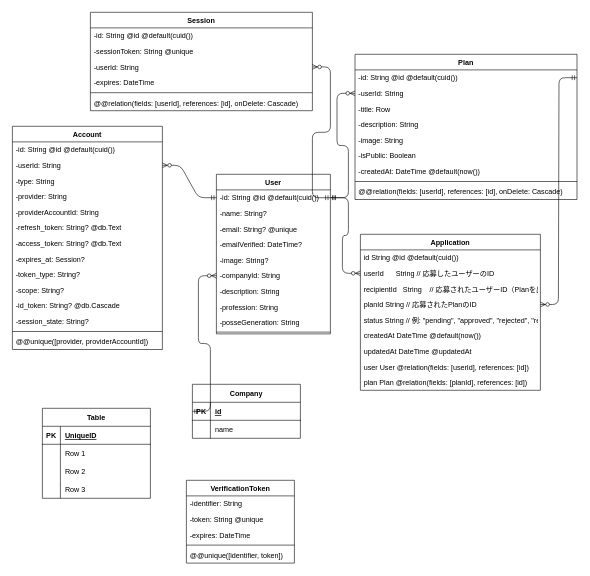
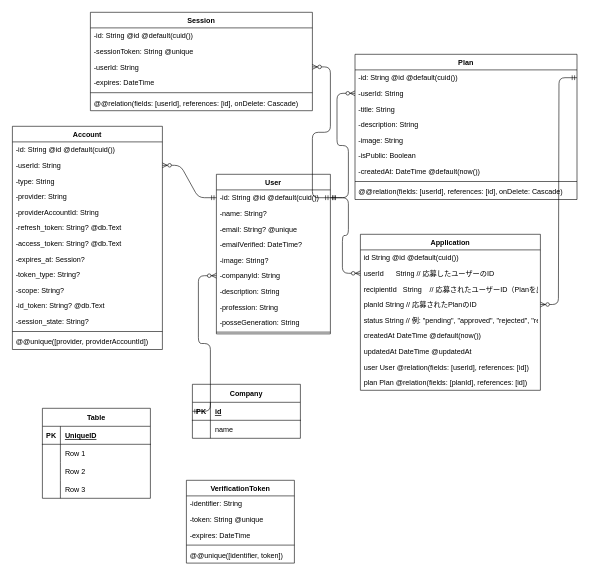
  <mxCell id="0" />
  <mxCell id="1" parent="0" />
  <mxCell id="2" value="Account" style="swimlane;fontStyle=1;childLayout=stackLayout;horizontal=1;startSize=26;horizontalStack=0;resizeParent=1;resizeParentMax=0;resizeLast=0;collapsible=1;marginBottom=0;" parent="1" vertex="1"><mxGeometry x="20" y="210" width="250" height="372" as="geometry" /></mxCell>
  <mxCell id="3" value="-id: String @id @default(cuid())" style="text;strokeColor=none;fillColor=none;align=left;verticalAlign=top;spacingLeft=4;spacingRight=4;overflow=hidden;rotatable=0;points=[[0,0.5],[1,0.5]];portConstraint=eastwest;" parent="2" vertex="1"><mxGeometry y="26" width="250" height="26" as="geometry" /></mxCell>
  <mxCell id="4" value="-userId: String" style="text;strokeColor=none;fillColor=none;align=left;verticalAlign=top;spacingLeft=4;spacingRight=4;overflow=hidden;rotatable=0;points=[[0,0.5],[1,0.5]];portConstraint=eastwest;" parent="2" vertex="1"><mxGeometry y="52" width="250" height="26" as="geometry" /></mxCell>
  <mxCell id="5" value="-type: String" style="text;strokeColor=none;fillColor=none;align=left;verticalAlign=top;spacingLeft=4;spacingRight=4;overflow=hidden;rotatable=0;points=[[0,0.5],[1,0.5]];portConstraint=eastwest;" parent="2" vertex="1"><mxGeometry y="78" width="250" height="26" as="geometry" /></mxCell>
  <mxCell id="6" value="-provider: String" style="text;strokeColor=none;fillColor=none;align=left;verticalAlign=top;spacingLeft=4;spacingRight=4;overflow=hidden;rotatable=0;points=[[0,0.5],[1,0.5]];portConstraint=eastwest;" parent="2" vertex="1"><mxGeometry y="104" width="250" height="26" as="geometry" /></mxCell>
  <mxCell id="7" value="-providerAccountId: String" style="text;strokeColor=none;fillColor=none;align=left;verticalAlign=top;spacingLeft=4;spacingRight=4;overflow=hidden;rotatable=0;points=[[0,0.5],[1,0.5]];portConstraint=eastwest;" parent="2" vertex="1"><mxGeometry y="130" width="250" height="26" as="geometry" /></mxCell>
  <mxCell id="8" value="-refresh_token: String? @db.Text" style="text;strokeColor=none;fillColor=none;align=left;verticalAlign=top;spacingLeft=4;spacingRight=4;overflow=hidden;rotatable=0;points=[[0,0.5],[1,0.5]];portConstraint=eastwest;" parent="2" vertex="1"><mxGeometry y="156" width="250" height="26" as="geometry" /></mxCell>
  <mxCell id="9" value="-access_token: String? @db.Text" style="text;strokeColor=none;fillColor=none;align=left;verticalAlign=top;spacingLeft=4;spacingRight=4;overflow=hidden;rotatable=0;points=[[0,0.5],[1,0.5]];portConstraint=eastwest;" parent="2" vertex="1"><mxGeometry y="182" width="250" height="26" as="geometry" /></mxCell>
  <mxCell id="10" value="-expires_at: Session?" style="text;strokeColor=none;fillColor=none;align=left;verticalAlign=top;spacingLeft=4;spacingRight=4;overflow=hidden;rotatable=0;points=[[0,0.5],[1,0.5]];portConstraint=eastwest;" parent="2" vertex="1"><mxGeometry y="208" width="250" height="26" as="geometry" /></mxCell>
  <mxCell id="11" value="-token_type: String?" style="text;strokeColor=none;fillColor=none;align=left;verticalAlign=top;spacingLeft=4;spacingRight=4;overflow=hidden;rotatable=0;points=[[0,0.5],[1,0.5]];portConstraint=eastwest;" parent="2" vertex="1"><mxGeometry y="234" width="250" height="26" as="geometry" /></mxCell>
  <mxCell id="12" value="-scope: String?" style="text;strokeColor=none;fillColor=none;align=left;verticalAlign=top;spacingLeft=4;spacingRight=4;overflow=hidden;rotatable=0;points=[[0,0.5],[1,0.5]];portConstraint=eastwest;" parent="2" vertex="1"><mxGeometry y="260" width="250" height="26" as="geometry" /></mxCell>
- <mxCell id="13" value="-id_token: String? @db.Cascade" style="text;strokeColor=none;fillColor=none;align=left;verticalAlign=top;spacingLeft=4;spacingRight=4;overflow=hidden;rotatable=0;points=[[0,0.5],[1,0.5]];portConstraint=eastwest;" parent="2" vertex="1"><mxGeometry y="286" width="250" height="26" as="geometry" /></mxCell>
+ <mxCell id="13" value="-id_token: String? @db.Text" style="text;strokeColor=none;fillColor=none;align=left;verticalAlign=top;spacingLeft=4;spacingRight=4;overflow=hidden;rotatable=0;points=[[0,0.5],[1,0.5]];portConstraint=eastwest;" parent="2" vertex="1"><mxGeometry y="286" width="250" height="26" as="geometry" /></mxCell>
  <mxCell id="14" value="-session_state: String?" style="text;strokeColor=none;fillColor=none;align=left;verticalAlign=top;spacingLeft=4;spacingRight=4;overflow=hidden;rotatable=0;points=[[0,0.5],[1,0.5]];portConstraint=eastwest;" parent="2" vertex="1"><mxGeometry y="312" width="250" height="26" as="geometry" /></mxCell>
  <mxCell id="15" value="" style="line;strokeWidth=1;fillColor=none;align=left;verticalAlign=middle;spacingTop=-1;spacingLeft=3;spacingRight=3;rotatable=0;labelPosition=right;points=[];portConstraint=eastwest;" parent="2" vertex="1"><mxGeometry y="338" width="250" height="8" as="geometry" /></mxCell>
  <mxCell id="16" value="@@unique([provider, providerAccountId])" style="text;strokeColor=none;fillColor=none;align=left;verticalAlign=top;spacingLeft=4;spacingRight=4;overflow=hidden;rotatable=0;points=[[0,0.5],[1,0.5]];portConstraint=eastwest;" parent="2" vertex="1"><mxGeometry y="346" width="250" height="26" as="geometry" /></mxCell>
  <mxCell id="17" value="Session" style="swimlane;fontStyle=1;childLayout=stackLayout;horizontal=1;startSize=26;horizontalStack=0;resizeParent=1;resizeParentMax=0;resizeLast=0;collapsible=1;marginBottom=0;" parent="1" vertex="1"><mxGeometry x="150" y="20" width="370" height="164" as="geometry" /></mxCell>
  <mxCell id="18" value="-id: String @id @default(cuid())" style="text;strokeColor=none;fillColor=none;align=left;verticalAlign=top;spacingLeft=4;spacingRight=4;overflow=hidden;rotatable=0;points=[[0,0.5],[1,0.5]];portConstraint=eastwest;" parent="17" vertex="1"><mxGeometry y="26" width="370" height="26" as="geometry" /></mxCell>
  <mxCell id="19" value="-sessionToken: String @unique" style="text;strokeColor=none;fillColor=none;align=left;verticalAlign=top;spacingLeft=4;spacingRight=4;overflow=hidden;rotatable=0;points=[[0,0.5],[1,0.5]];portConstraint=eastwest;" parent="17" vertex="1"><mxGeometry y="52" width="370" height="26" as="geometry" /></mxCell>
  <mxCell id="20" value="-userId: String" style="text;strokeColor=none;fillColor=none;align=left;verticalAlign=top;spacingLeft=4;spacingRight=4;overflow=hidden;rotatable=0;points=[[0,0.5],[1,0.5]];portConstraint=eastwest;" parent="17" vertex="1"><mxGeometry y="78" width="370" height="26" as="geometry" /></mxCell>
  <mxCell id="21" value="-expires: DateTime" style="text;strokeColor=none;fillColor=none;align=left;verticalAlign=top;spacingLeft=4;spacingRight=4;overflow=hidden;rotatable=0;points=[[0,0.5],[1,0.5]];portConstraint=eastwest;" parent="17" vertex="1"><mxGeometry y="104" width="370" height="26" as="geometry" /></mxCell>
  <mxCell id="22" value="" style="line;strokeWidth=1;fillColor=none;align=left;verticalAlign=middle;spacingTop=-1;spacingLeft=3;spacingRight=3;rotatable=0;labelPosition=right;points=[];portConstraint=eastwest;" parent="17" vertex="1"><mxGeometry y="130" width="370" height="8" as="geometry" /></mxCell>
  <mxCell id="23" value="@@relation(fields: [userId], references: [id], onDelete: Cascade)" style="text;strokeColor=none;fillColor=none;align=left;verticalAlign=top;spacingLeft=4;spacingRight=4;overflow=hidden;rotatable=0;points=[[0,0.5],[1,0.5]];portConstraint=eastwest;" parent="17" vertex="1"><mxGeometry y="138" width="370" height="26" as="geometry" /></mxCell>
  <mxCell id="24" value="User" style="swimlane;fontStyle=1;childLayout=stackLayout;horizontal=1;startSize=26;horizontalStack=0;resizeParent=1;resizeParentMax=0;resizeLast=0;collapsible=1;marginBottom=0;" parent="1" vertex="1"><mxGeometry x="360" y="290" width="190" height="266" as="geometry" /></mxCell>
  <mxCell id="25" value="-id: String @id @default(cuid())" style="text;strokeColor=none;fillColor=none;align=left;verticalAlign=top;spacingLeft=4;spacingRight=4;overflow=hidden;rotatable=0;points=[[0,0.5],[1,0.5]];portConstraint=eastwest;" parent="24" vertex="1"><mxGeometry y="26" width="190" height="26" as="geometry" /></mxCell>
  <mxCell id="26" value="-name: String?" style="text;strokeColor=none;fillColor=none;align=left;verticalAlign=top;spacingLeft=4;spacingRight=4;overflow=hidden;rotatable=0;points=[[0,0.5],[1,0.5]];portConstraint=eastwest;" parent="24" vertex="1"><mxGeometry y="52" width="190" height="26" as="geometry" /></mxCell>
  <mxCell id="27" value="-email: String? @unique" style="text;strokeColor=none;fillColor=none;align=left;verticalAlign=top;spacingLeft=4;spacingRight=4;overflow=hidden;rotatable=0;points=[[0,0.5],[1,0.5]];portConstraint=eastwest;" parent="24" vertex="1"><mxGeometry y="78" width="190" height="26" as="geometry" /></mxCell>
  <mxCell id="28" value="-emailVerified: DateTime?" style="text;strokeColor=none;fillColor=none;align=left;verticalAlign=top;spacingLeft=4;spacingRight=4;overflow=hidden;rotatable=0;points=[[0,0.5],[1,0.5]];portConstraint=eastwest;" parent="24" vertex="1"><mxGeometry y="104" width="190" height="26" as="geometry" /></mxCell>
  <mxCell id="29" value="-image: String?" style="text;strokeColor=none;fillColor=none;align=left;verticalAlign=top;spacingLeft=4;spacingRight=4;overflow=hidden;rotatable=0;points=[[0,0.5],[1,0.5]];portConstraint=eastwest;" parent="24" vertex="1"><mxGeometry y="130" width="190" height="26" as="geometry" /></mxCell>
  <mxCell id="30" value="-companyId: String" style="text;strokeColor=none;fillColor=none;align=left;verticalAlign=top;spacingLeft=4;spacingRight=4;overflow=hidden;rotatable=0;points=[[0,0.5],[1,0.5]];portConstraint=eastwest;" parent="24" vertex="1"><mxGeometry y="156" width="190" height="26" as="geometry" /></mxCell>
  <mxCell id="31" value="-description: String" style="text;strokeColor=none;fillColor=none;align=left;verticalAlign=top;spacingLeft=4;spacingRight=4;overflow=hidden;rotatable=0;points=[[0,0.5],[1,0.5]];portConstraint=eastwest;" parent="24" vertex="1"><mxGeometry y="182" width="190" height="26" as="geometry" /></mxCell>
  <mxCell id="32" value="-profession: String" style="text;strokeColor=none;fillColor=none;align=left;verticalAlign=top;spacingLeft=4;spacingRight=4;overflow=hidden;rotatable=0;points=[[0,0.5],[1,0.5]];portConstraint=eastwest;" parent="24" vertex="1"><mxGeometry y="208" width="190" height="26" as="geometry" /></mxCell>
  <mxCell id="33" value="-posseGeneration: String" style="text;strokeColor=none;fillColor=none;align=left;verticalAlign=top;spacingLeft=4;spacingRight=4;overflow=hidden;rotatable=0;points=[[0,0.5],[1,0.5]];portConstraint=eastwest;" parent="24" vertex="1"><mxGeometry y="234" width="190" height="26" as="geometry" /></mxCell>
  <mxCell id="34" value="" style="line;strokeWidth=1;fillColor=none;align=left;verticalAlign=middle;spacingTop=-1;spacingLeft=3;spacingRight=3;rotatable=0;labelPosition=right;points=[];portConstraint=eastwest;" parent="24" vertex="1"><mxGeometry y="260" width="190" height="6" as="geometry" /></mxCell>
  <mxCell id="35" value="Plan" style="swimlane;fontStyle=1;childLayout=stackLayout;horizontal=1;startSize=26;horizontalStack=0;resizeParent=1;resizeParentMax=0;resizeLast=0;collapsible=1;marginBottom=0;" parent="1" vertex="1"><mxGeometry x="591" y="90" width="370" height="242" as="geometry" /></mxCell>
  <mxCell id="36" value="-id: String @id @default(cuid())" style="text;strokeColor=none;fillColor=none;align=left;verticalAlign=top;spacingLeft=4;spacingRight=4;overflow=hidden;rotatable=0;points=[[0,0.5],[1,0.5]];portConstraint=eastwest;" parent="35" vertex="1"><mxGeometry y="26" width="370" height="26" as="geometry" /></mxCell>
  <mxCell id="37" value="-userId: String" style="text;strokeColor=none;fillColor=none;align=left;verticalAlign=top;spacingLeft=4;spacingRight=4;overflow=hidden;rotatable=0;points=[[0,0.5],[1,0.5]];portConstraint=eastwest;" parent="35" vertex="1"><mxGeometry y="52" width="370" height="26" as="geometry" /></mxCell>
- <mxCell id="38" value="-title: Row" style="text;strokeColor=none;fillColor=none;align=left;verticalAlign=top;spacingLeft=4;spacingRight=4;overflow=hidden;rotatable=0;points=[[0,0.5],[1,0.5]];portConstraint=eastwest;" parent="35" vertex="1"><mxGeometry y="78" width="370" height="26" as="geometry" /></mxCell>
+ <mxCell id="38" value="-title: String" style="text;strokeColor=none;fillColor=none;align=left;verticalAlign=top;spacingLeft=4;spacingRight=4;overflow=hidden;rotatable=0;points=[[0,0.5],[1,0.5]];portConstraint=eastwest;" parent="35" vertex="1"><mxGeometry y="78" width="370" height="26" as="geometry" /></mxCell>
  <mxCell id="39" value="-description: String" style="text;strokeColor=none;fillColor=none;align=left;verticalAlign=top;spacingLeft=4;spacingRight=4;overflow=hidden;rotatable=0;points=[[0,0.5],[1,0.5]];portConstraint=eastwest;" parent="35" vertex="1"><mxGeometry y="104" width="370" height="26" as="geometry" /></mxCell>
  <mxCell id="40" value="-image: String" style="text;strokeColor=none;fillColor=none;align=left;verticalAlign=top;spacingLeft=4;spacingRight=4;overflow=hidden;rotatable=0;points=[[0,0.5],[1,0.5]];portConstraint=eastwest;" parent="35" vertex="1"><mxGeometry y="130" width="370" height="26" as="geometry" /></mxCell>
  <mxCell id="41" value="-isPublic: Boolean" style="text;strokeColor=none;fillColor=none;align=left;verticalAlign=top;spacingLeft=4;spacingRight=4;overflow=hidden;rotatable=0;points=[[0,0.5],[1,0.5]];portConstraint=eastwest;" parent="35" vertex="1"><mxGeometry y="156" width="370" height="26" as="geometry" /></mxCell>
  <mxCell id="42" value="-createdAt: DateTime @default(now())" style="text;strokeColor=none;fillColor=none;align=left;verticalAlign=top;spacingLeft=4;spacingRight=4;overflow=hidden;rotatable=0;points=[[0,0.5],[1,0.5]];portConstraint=eastwest;" parent="35" vertex="1"><mxGeometry y="182" width="370" height="26" as="geometry" /></mxCell>
  <mxCell id="43" value="" style="line;strokeWidth=1;fillColor=none;align=left;verticalAlign=middle;spacingTop=-1;spacingLeft=3;spacingRight=3;rotatable=0;labelPosition=right;points=[];portConstraint=eastwest;" parent="35" vertex="1"><mxGeometry y="208" width="370" height="8" as="geometry" /></mxCell>
  <mxCell id="44" value="@@relation(fields: [userId], references: [id], onDelete: Cascade)" style="text;strokeColor=none;fillColor=none;align=left;verticalAlign=top;spacingLeft=4;spacingRight=4;overflow=hidden;rotatable=0;points=[[0,0.5],[1,0.5]];portConstraint=eastwest;" parent="35" vertex="1"><mxGeometry y="216" width="370" height="26" as="geometry" /></mxCell>
  <mxCell id="45" value="VerificationToken" style="swimlane;fontStyle=1;childLayout=stackLayout;horizontal=1;startSize=26;horizontalStack=0;resizeParent=1;resizeParentMax=0;resizeLast=0;collapsible=1;marginBottom=0;" parent="1" vertex="1"><mxGeometry x="310" y="800" width="180" height="138" as="geometry" /></mxCell>
  <mxCell id="46" value="-identifier: String" style="text;strokeColor=none;fillColor=none;align=left;verticalAlign=top;spacingLeft=4;spacingRight=4;overflow=hidden;rotatable=0;points=[[0,0.5],[1,0.5]];portConstraint=eastwest;" parent="45" vertex="1"><mxGeometry y="26" width="180" height="26" as="geometry" /></mxCell>
  <mxCell id="47" value="-token: String @unique" style="text;strokeColor=none;fillColor=none;align=left;verticalAlign=top;spacingLeft=4;spacingRight=4;overflow=hidden;rotatable=0;points=[[0,0.5],[1,0.5]];portConstraint=eastwest;" parent="45" vertex="1"><mxGeometry y="52" width="180" height="26" as="geometry" /></mxCell>
  <mxCell id="48" value="-expires: DateTime" style="text;strokeColor=none;fillColor=none;align=left;verticalAlign=top;spacingLeft=4;spacingRight=4;overflow=hidden;rotatable=0;points=[[0,0.5],[1,0.5]];portConstraint=eastwest;" parent="45" vertex="1"><mxGeometry y="78" width="180" height="26" as="geometry" /></mxCell>
  <mxCell id="49" value="" style="line;strokeWidth=1;fillColor=none;align=left;verticalAlign=middle;spacingTop=-1;spacingLeft=3;spacingRight=3;rotatable=0;labelPosition=right;points=[];portConstraint=eastwest;" parent="45" vertex="1"><mxGeometry y="104" width="180" height="8" as="geometry" /></mxCell>
  <mxCell id="50" value="@@unique([identifier, token])" style="text;strokeColor=none;fillColor=none;align=left;verticalAlign=top;spacingLeft=4;spacingRight=4;overflow=hidden;rotatable=0;points=[[0,0.5],[1,0.5]];portConstraint=eastwest;" parent="45" vertex="1"><mxGeometry y="112" width="180" height="26" as="geometry" /></mxCell>
  <mxCell id="51" value="Table" style="shape=table;startSize=30;container=1;collapsible=1;childLayout=tableLayout;fixedRows=1;rowLines=0;fontStyle=1;align=center;resizeLast=1;" parent="1" vertex="1"><mxGeometry x="70" y="680" width="180" height="150" as="geometry" /></mxCell>
  <mxCell id="52" value="" style="shape=tableRow;horizontal=0;startSize=0;swimlaneHead=0;swimlaneBody=0;fillColor=none;collapsible=0;dropTarget=0;points=[[0,0.5],[1,0.5]];portConstraint=eastwest;top=0;left=0;right=0;bottom=1;" parent="51" vertex="1"><mxGeometry y="30" width="180" height="30" as="geometry" /></mxCell>
  <mxCell id="53" value="PK" style="shape=partialRectangle;connectable=0;fillColor=none;top=0;left=0;bottom=0;right=0;fontStyle=1;overflow=hidden;" parent="52" vertex="1"><mxGeometry width="30" height="30" as="geometry"><mxRectangle width="30" height="30" as="alternateBounds" /></mxGeometry></mxCell>
  <mxCell id="54" value="UniqueID" style="shape=partialRectangle;connectable=0;fillColor=none;top=0;left=0;bottom=0;right=0;align=left;spacingLeft=6;fontStyle=5;overflow=hidden;" parent="52" vertex="1"><mxGeometry x="30" width="150" height="30" as="geometry"><mxRectangle width="150" height="30" as="alternateBounds" /></mxGeometry></mxCell>
  <mxCell id="55" value="" style="shape=tableRow;horizontal=0;startSize=0;swimlaneHead=0;swimlaneBody=0;fillColor=none;collapsible=0;dropTarget=0;points=[[0,0.5],[1,0.5]];portConstraint=eastwest;top=0;left=0;right=0;bottom=0;" parent="51" vertex="1"><mxGeometry y="60" width="180" height="30" as="geometry" /></mxCell>
  <mxCell id="56" value="" style="shape=partialRectangle;connectable=0;fillColor=none;top=0;left=0;bottom=0;right=0;editable=1;overflow=hidden;" parent="55" vertex="1"><mxGeometry width="30" height="30" as="geometry"><mxRectangle width="30" height="30" as="alternateBounds" /></mxGeometry></mxCell>
  <mxCell id="57" value="Row 1" style="shape=partialRectangle;connectable=0;fillColor=none;top=0;left=0;bottom=0;right=0;align=left;spacingLeft=6;overflow=hidden;" parent="55" vertex="1"><mxGeometry x="30" width="150" height="30" as="geometry"><mxRectangle width="150" height="30" as="alternateBounds" /></mxGeometry></mxCell>
  <mxCell id="58" value="" style="shape=tableRow;horizontal=0;startSize=0;swimlaneHead=0;swimlaneBody=0;fillColor=none;collapsible=0;dropTarget=0;points=[[0,0.5],[1,0.5]];portConstraint=eastwest;top=0;left=0;right=0;bottom=0;" parent="51" vertex="1"><mxGeometry y="90" width="180" height="30" as="geometry" /></mxCell>
  <mxCell id="59" value="" style="shape=partialRectangle;connectable=0;fillColor=none;top=0;left=0;bottom=0;right=0;editable=1;overflow=hidden;" parent="58" vertex="1"><mxGeometry width="30" height="30" as="geometry"><mxRectangle width="30" height="30" as="alternateBounds" /></mxGeometry></mxCell>
  <mxCell id="60" value="Row 2" style="shape=partialRectangle;connectable=0;fillColor=none;top=0;left=0;bottom=0;right=0;align=left;spacingLeft=6;overflow=hidden;" parent="58" vertex="1"><mxGeometry x="30" width="150" height="30" as="geometry"><mxRectangle width="150" height="30" as="alternateBounds" /></mxGeometry></mxCell>
  <mxCell id="61" value="" style="shape=tableRow;horizontal=0;startSize=0;swimlaneHead=0;swimlaneBody=0;fillColor=none;collapsible=0;dropTarget=0;points=[[0,0.5],[1,0.5]];portConstraint=eastwest;top=0;left=0;right=0;bottom=0;" parent="51" vertex="1"><mxGeometry y="120" width="180" height="30" as="geometry" /></mxCell>
  <mxCell id="62" value="" style="shape=partialRectangle;connectable=0;fillColor=none;top=0;left=0;bottom=0;right=0;editable=1;overflow=hidden;" parent="61" vertex="1"><mxGeometry width="30" height="30" as="geometry"><mxRectangle width="30" height="30" as="alternateBounds" /></mxGeometry></mxCell>
  <mxCell id="63" value="Row 3" style="shape=partialRectangle;connectable=0;fillColor=none;top=0;left=0;bottom=0;right=0;align=left;spacingLeft=6;overflow=hidden;" parent="61" vertex="1"><mxGeometry x="30" width="150" height="30" as="geometry"><mxRectangle width="150" height="30" as="alternateBounds" /></mxGeometry></mxCell>
  <mxCell id="64" value="" style="edgeStyle=entityRelationEdgeStyle;fontSize=12;html=1;endArrow=ERzeroToMany;startArrow=ERmandOne;entryX=1;entryY=0.5;entryDx=0;entryDy=0;exitX=0;exitY=0.5;exitDx=0;exitDy=0;" parent="1" source="25" target="4" edge="1"><mxGeometry width="100" height="100" relative="1" as="geometry"><mxPoint x="300" y="380" as="sourcePoint" /><mxPoint x="350" y="370" as="targetPoint" /></mxGeometry></mxCell>
  <mxCell id="65" value="" style="edgeStyle=entityRelationEdgeStyle;fontSize=12;html=1;endArrow=ERzeroToMany;startArrow=ERmandOne;entryX=1;entryY=0.5;entryDx=0;entryDy=0;exitX=1;exitY=0.5;exitDx=0;exitDy=0;" parent="1" source="25" target="20" edge="1"><mxGeometry width="100" height="100" relative="1" as="geometry"><mxPoint x="370" y="339" as="sourcePoint" /><mxPoint x="280" y="285" as="targetPoint" /></mxGeometry></mxCell>
  <mxCell id="66" value="" style="edgeStyle=entityRelationEdgeStyle;fontSize=12;html=1;endArrow=ERzeroToMany;startArrow=ERmandOne;entryX=0;entryY=0.5;entryDx=0;entryDy=0;exitX=1;exitY=0.5;exitDx=0;exitDy=0;" parent="1" source="25" target="37" edge="1"><mxGeometry width="100" height="100" relative="1" as="geometry"><mxPoint x="550" y="220" as="sourcePoint" /><mxPoint x="530" y="121" as="targetPoint" /></mxGeometry></mxCell>
  <mxCell id="67" value="Company" style="shape=table;startSize=30;container=1;collapsible=1;childLayout=tableLayout;fixedRows=1;rowLines=0;fontStyle=1;align=center;resizeLast=1;" parent="1" vertex="1"><mxGeometry x="320" y="640" width="180" height="90" as="geometry" /></mxCell>
  <mxCell id="68" value="" style="shape=tableRow;horizontal=0;startSize=0;swimlaneHead=0;swimlaneBody=0;fillColor=none;collapsible=0;dropTarget=0;points=[[0,0.5],[1,0.5]];portConstraint=eastwest;top=0;left=0;right=0;bottom=1;" parent="67" vertex="1"><mxGeometry y="30" width="180" height="30" as="geometry" /></mxCell>
  <mxCell id="69" value="PK" style="shape=partialRectangle;connectable=0;fillColor=none;top=0;left=0;bottom=0;right=0;fontStyle=1;overflow=hidden;" parent="68" vertex="1"><mxGeometry width="30" height="30" as="geometry"><mxRectangle width="30" height="30" as="alternateBounds" /></mxGeometry></mxCell>
  <mxCell id="70" value="id" style="shape=partialRectangle;connectable=0;fillColor=none;top=0;left=0;bottom=0;right=0;align=left;spacingLeft=6;fontStyle=5;overflow=hidden;" parent="68" vertex="1"><mxGeometry x="30" width="150" height="30" as="geometry"><mxRectangle width="150" height="30" as="alternateBounds" /></mxGeometry></mxCell>
  <mxCell id="71" value="" style="shape=tableRow;horizontal=0;startSize=0;swimlaneHead=0;swimlaneBody=0;fillColor=none;collapsible=0;dropTarget=0;points=[[0,0.5],[1,0.5]];portConstraint=eastwest;top=0;left=0;right=0;bottom=0;" parent="67" vertex="1"><mxGeometry y="60" width="180" height="30" as="geometry" /></mxCell>
  <mxCell id="72" value="" style="shape=partialRectangle;connectable=0;fillColor=none;top=0;left=0;bottom=0;right=0;editable=1;overflow=hidden;" parent="71" vertex="1"><mxGeometry width="30" height="30" as="geometry"><mxRectangle width="30" height="30" as="alternateBounds" /></mxGeometry></mxCell>
  <mxCell id="73" value="name" style="shape=partialRectangle;connectable=0;fillColor=none;top=0;left=0;bottom=0;right=0;align=left;spacingLeft=6;overflow=hidden;" parent="71" vertex="1"><mxGeometry x="30" width="150" height="30" as="geometry"><mxRectangle width="150" height="30" as="alternateBounds" /></mxGeometry></mxCell>
  <mxCell id="74" value="" style="edgeStyle=entityRelationEdgeStyle;fontSize=12;html=1;endArrow=ERzeroToMany;startArrow=ERmandOne;exitX=0;exitY=0.5;exitDx=0;exitDy=0;" parent="1" source="68" target="30" edge="1"><mxGeometry width="100" height="100" relative="1" as="geometry"><mxPoint x="560" y="339" as="sourcePoint" /><mxPoint x="600" y="165" as="targetPoint" /></mxGeometry></mxCell>
  <mxCell id="75" value="Application" style="swimlane;fontStyle=1;childLayout=stackLayout;horizontal=1;startSize=26;horizontalStack=0;resizeParent=1;resizeParentMax=0;resizeLast=0;collapsible=1;marginBottom=0;" parent="1" vertex="1"><mxGeometry x="600" y="390" width="300" height="260" as="geometry" /></mxCell>
  <mxCell id="76" value="  id          String   @id @default(cuid())" style="text;strokeColor=none;fillColor=none;align=left;verticalAlign=top;spacingLeft=4;spacingRight=4;overflow=hidden;rotatable=0;points=[[0,0.5],[1,0.5]];portConstraint=eastwest;" parent="75" vertex="1"><mxGeometry y="26" width="300" height="26" as="geometry" /></mxCell>
  <mxCell id="77" value="  userId      String   // 応募したユーザーのID" style="text;strokeColor=none;fillColor=none;align=left;verticalAlign=top;spacingLeft=4;spacingRight=4;overflow=hidden;rotatable=0;points=[[0,0.5],[1,0.5]];portConstraint=eastwest;" parent="75" vertex="1"><mxGeometry y="52" width="300" height="26" as="geometry" /></mxCell>
  <mxCell id="78" value="recipientId   String    // 応募されたユーザーID（Planを出してもらいたいユーザー）" style="text;strokeColor=none;fillColor=none;align=left;verticalAlign=top;spacingLeft=4;spacingRight=4;overflow=hidden;rotatable=0;points=[[0,0.5],[1,0.5]];portConstraint=eastwest;" vertex="1" parent="75"><mxGeometry y="78" width="300" height="26" as="geometry" /></mxCell>
  <mxCell id="79" value="  planId      String   // 応募されたPlanのID" style="text;strokeColor=none;fillColor=none;align=left;verticalAlign=top;spacingLeft=4;spacingRight=4;overflow=hidden;rotatable=0;points=[[0,0.5],[1,0.5]];portConstraint=eastwest;" parent="75" vertex="1"><mxGeometry y="104" width="300" height="26" as="geometry" /></mxCell>
  <mxCell id="80" value="  status      String   // 例: &quot;pending&quot;, &quot;approved&quot;, &quot;rejected&quot;, &quot;request&quot;" style="text;strokeColor=none;fillColor=none;align=left;verticalAlign=top;spacingLeft=4;spacingRight=4;overflow=hidden;rotatable=0;points=[[0,0.5],[1,0.5]];portConstraint=eastwest;" parent="75" vertex="1"><mxGeometry y="130" width="300" height="26" as="geometry" /></mxCell>
  <mxCell id="81" value="  createdAt   DateTime @default(now())" style="text;strokeColor=none;fillColor=none;align=left;verticalAlign=top;spacingLeft=4;spacingRight=4;overflow=hidden;rotatable=0;points=[[0,0.5],[1,0.5]];portConstraint=eastwest;" parent="75" vertex="1"><mxGeometry y="156" width="300" height="26" as="geometry" /></mxCell>
  <mxCell id="82" value="  updatedAt   DateTime @updatedAt" style="text;strokeColor=none;fillColor=none;align=left;verticalAlign=top;spacingLeft=4;spacingRight=4;overflow=hidden;rotatable=0;points=[[0,0.5],[1,0.5]];portConstraint=eastwest;" parent="75" vertex="1"><mxGeometry y="182" width="300" height="26" as="geometry" /></mxCell>
  <mxCell id="83" value="  user        User     @relation(fields: [userId], references: [id])" style="text;strokeColor=none;fillColor=none;align=left;verticalAlign=top;spacingLeft=4;spacingRight=4;overflow=hidden;rotatable=0;points=[[0,0.5],[1,0.5]];portConstraint=eastwest;" parent="75" vertex="1"><mxGeometry y="208" width="300" height="26" as="geometry" /></mxCell>
  <mxCell id="84" value="  plan        Plan     @relation(fields: [planId], references: [id])" style="text;strokeColor=none;fillColor=none;align=left;verticalAlign=top;spacingLeft=4;spacingRight=4;overflow=hidden;rotatable=0;points=[[0,0.5],[1,0.5]];portConstraint=eastwest;" parent="75" vertex="1"><mxGeometry y="234" width="300" height="26" as="geometry" /></mxCell>
  <mxCell id="85" value="" style="edgeStyle=entityRelationEdgeStyle;fontSize=12;html=1;endArrow=ERzeroToMany;startArrow=ERmandOne;entryX=0;entryY=0.5;entryDx=0;entryDy=0;exitX=1;exitY=0.5;exitDx=0;exitDy=0;" parent="1" source="25" target="77" edge="1"><mxGeometry width="100" height="100" relative="1" as="geometry"><mxPoint x="560" y="339" as="sourcePoint" /><mxPoint x="601" y="165" as="targetPoint" /></mxGeometry></mxCell>
  <mxCell id="86" value="" style="edgeStyle=entityRelationEdgeStyle;fontSize=12;html=1;endArrow=ERzeroToMany;startArrow=ERmandOne;entryX=1;entryY=0.5;entryDx=0;entryDy=0;exitX=1;exitY=0.5;exitDx=0;exitDy=0;" parent="1" source="36" target="79" edge="1"><mxGeometry width="100" height="100" relative="1" as="geometry"><mxPoint x="560" y="339" as="sourcePoint" /><mxPoint x="610" y="465" as="targetPoint" /></mxGeometry></mxCell>
